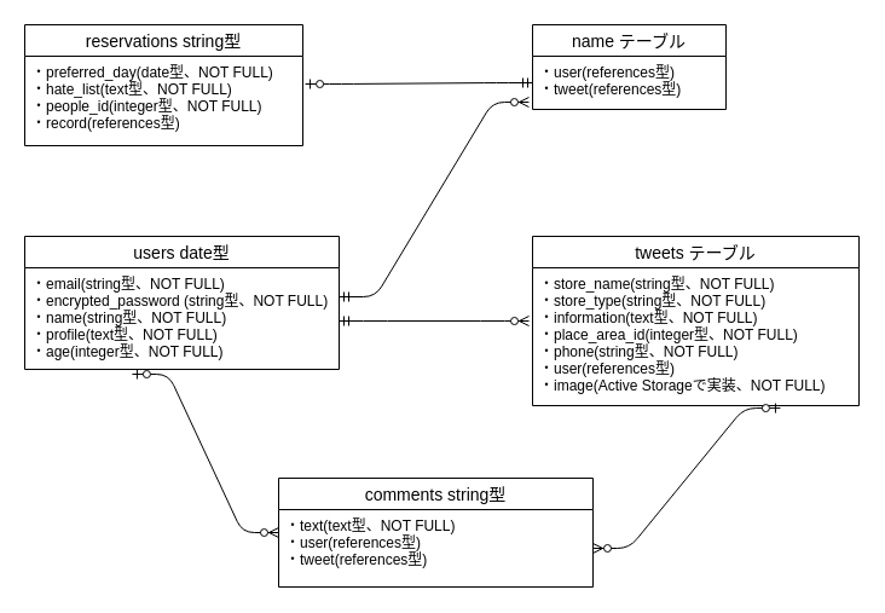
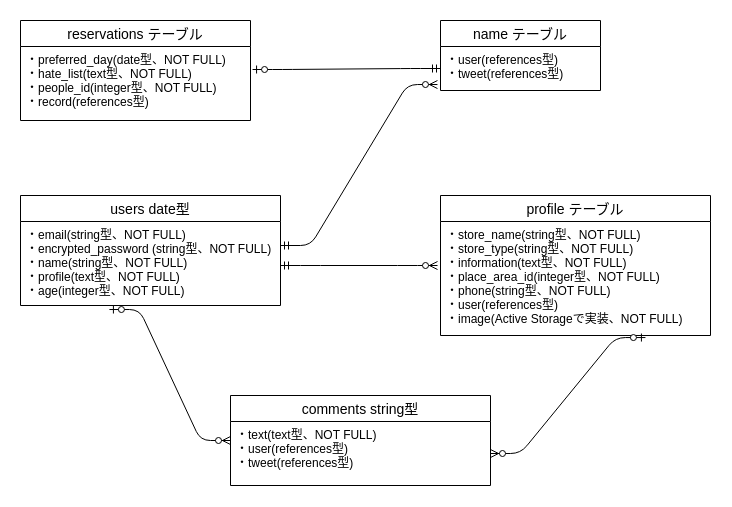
  <mxCell id="0" />
  <mxCell id="1" parent="0" />
- <mxCell id="2" value="tweets テーブル" style="swimlane;fontStyle=0;childLayout=stackLayout;horizontal=1;startSize=26;horizontalStack=0;resizeParent=1;resizeParentMax=0;resizeLast=0;collapsible=1;marginBottom=0;align=center;fontSize=14;" parent="1" vertex="1"><mxGeometry x="440" y="195" width="270" height="140" as="geometry" /></mxCell>
+ <mxCell id="2" value="profile テーブル" style="swimlane;fontStyle=0;childLayout=stackLayout;horizontal=1;startSize=26;horizontalStack=0;resizeParent=1;resizeParentMax=0;resizeLast=0;collapsible=1;marginBottom=0;align=center;fontSize=14;" parent="1" vertex="1"><mxGeometry x="440" y="195" width="270" height="140" as="geometry" /></mxCell>
  <mxCell id="3" value="・store_name(string型、NOT FULL)&#10;・store_type(string型、NOT FULL)&#10;・information(text型、NOT FULL)&#10;・place_area_id(integer型、NOT FULL)&#10;・phone(string型、NOT FULL)&#10;・user(references型)&#10;・image(Active Storageで実装、NOT FULL)" style="text;strokeColor=none;fillColor=none;spacingLeft=4;spacingRight=4;overflow=hidden;rotatable=0;points=[[0,0.5],[1,0.5]];portConstraint=eastwest;fontSize=12;" parent="2" vertex="1"><mxGeometry y="26" width="270" height="114" as="geometry" /></mxCell>
  <mxCell id="4" value="users date型" style="swimlane;fontStyle=0;childLayout=stackLayout;horizontal=1;startSize=26;horizontalStack=0;resizeParent=1;resizeParentMax=0;resizeLast=0;collapsible=1;marginBottom=0;align=center;fontSize=14;" parent="1" vertex="1"><mxGeometry x="20" y="195" width="260" height="110" as="geometry" /></mxCell>
  <mxCell id="5" value="・email(string型、NOT FULL)&#10;・encrypted_password (string型、NOT FULL)&#10;・name(string型、NOT FULL) &#10;・profile(text型、NOT FULL)&#10;・age(integer型、NOT FULL)" style="text;strokeColor=none;fillColor=none;spacingLeft=4;spacingRight=4;overflow=hidden;rotatable=0;points=[[0,0.5],[1,0.5]];portConstraint=eastwest;fontSize=12;" parent="4" vertex="1"><mxGeometry y="26" width="260" height="84" as="geometry" /></mxCell>
- <mxCell id="6" value="reservations string型" style="swimlane;fontStyle=0;childLayout=stackLayout;horizontal=1;startSize=26;horizontalStack=0;resizeParent=1;resizeParentMax=0;resizeLast=0;collapsible=1;marginBottom=0;align=center;fontSize=14;" parent="1" vertex="1"><mxGeometry x="20" y="20" width="230" height="100" as="geometry" /></mxCell>
+ <mxCell id="6" value="reservations テーブル" style="swimlane;fontStyle=0;childLayout=stackLayout;horizontal=1;startSize=26;horizontalStack=0;resizeParent=1;resizeParentMax=0;resizeLast=0;collapsible=1;marginBottom=0;align=center;fontSize=14;" parent="1" vertex="1"><mxGeometry x="20" y="20" width="230" height="100" as="geometry" /></mxCell>
  <mxCell id="7" value="・preferred_day(date型、NOT FULL)&#10;・hate_list(text型、NOT FULL)&#10;・people_id(integer型、NOT FULL)&#10;・record(references型)" style="text;strokeColor=none;fillColor=none;spacingLeft=4;spacingRight=4;overflow=hidden;rotatable=0;points=[[0,0.5],[1,0.5]];portConstraint=eastwest;fontSize=12;" parent="6" vertex="1"><mxGeometry y="26" width="230" height="74" as="geometry" /></mxCell>
  <mxCell id="8" value="name テーブル" style="swimlane;fontStyle=0;childLayout=stackLayout;horizontal=1;startSize=26;horizontalStack=0;resizeParent=1;resizeParentMax=0;resizeLast=0;collapsible=1;marginBottom=0;align=center;fontSize=14;" parent="1" vertex="1"><mxGeometry x="440" y="20" width="160" height="70" as="geometry" /></mxCell>
  <mxCell id="9" value="・user(references型)&#10;・tweet(references型)" style="text;strokeColor=none;fillColor=none;spacingLeft=4;spacingRight=4;overflow=hidden;rotatable=0;points=[[0,0.5],[1,0.5]];portConstraint=eastwest;fontSize=12;" parent="8" vertex="1"><mxGeometry y="26" width="160" height="44" as="geometry" /></mxCell>
  <mxCell id="10" value="comments string型" style="swimlane;fontStyle=0;childLayout=stackLayout;horizontal=1;startSize=26;horizontalStack=0;resizeParent=1;resizeParentMax=0;resizeLast=0;collapsible=1;marginBottom=0;align=center;fontSize=14;" parent="1" vertex="1"><mxGeometry x="230" y="395" width="260" height="90" as="geometry" /></mxCell>
  <mxCell id="11" value="・text(text型、NOT FULL)&#10;・user(references型)&#10;・tweet(references型)" style="text;strokeColor=none;fillColor=none;spacingLeft=4;spacingRight=4;overflow=hidden;rotatable=0;points=[[0,0.5],[1,0.5]];portConstraint=eastwest;fontSize=12;" parent="10" vertex="1"><mxGeometry y="26" width="260" height="64" as="geometry" /></mxCell>
  <mxCell id="12" value="" style="edgeStyle=entityRelationEdgeStyle;fontSize=12;html=1;endArrow=ERzeroToMany;startArrow=ERzeroToOne;exitX=0.342;exitY=1.048;exitDx=0;exitDy=0;exitPerimeter=0;" edge="1" parent="1" source="5"><mxGeometry width="100" height="100" relative="1" as="geometry"><mxPoint x="130" y="540" as="sourcePoint" /><mxPoint x="230" y="440" as="targetPoint" /></mxGeometry></mxCell>
  <mxCell id="13" value="" style="edgeStyle=entityRelationEdgeStyle;fontSize=12;html=1;endArrow=ERzeroToMany;startArrow=ERzeroToOne;exitX=0.759;exitY=1.018;exitDx=0;exitDy=0;exitPerimeter=0;" edge="1" parent="1" source="3" target="11"><mxGeometry width="100" height="100" relative="1" as="geometry"><mxPoint x="570" y="425" as="sourcePoint" /><mxPoint x="620" y="515" as="targetPoint" /></mxGeometry></mxCell>
  <mxCell id="14" value="" style="edgeStyle=entityRelationEdgeStyle;fontSize=12;html=1;endArrow=ERzeroToMany;startArrow=ERmandOne;entryX=-0.011;entryY=0.386;entryDx=0;entryDy=0;entryPerimeter=0;" edge="1" parent="1" target="3"><mxGeometry width="100" height="100" relative="1" as="geometry"><mxPoint x="280" y="265" as="sourcePoint" /><mxPoint x="380" y="165" as="targetPoint" /></mxGeometry></mxCell>
  <mxCell id="15" value="" style="edgeStyle=entityRelationEdgeStyle;fontSize=12;html=1;endArrow=ERzeroToMany;startArrow=ERmandOne;entryX=-0.019;entryY=0.864;entryDx=0;entryDy=0;entryPerimeter=0;" edge="1" parent="1" target="9"><mxGeometry width="100" height="100" relative="1" as="geometry"><mxPoint x="280" y="245" as="sourcePoint" /><mxPoint x="380" y="145" as="targetPoint" /></mxGeometry></mxCell>
  <mxCell id="16" value="" style="edgeStyle=entityRelationEdgeStyle;fontSize=12;html=1;endArrow=ERzeroToOne;startArrow=ERmandOne;entryX=1.009;entryY=0.311;entryDx=0;entryDy=0;entryPerimeter=0;exitX=0;exitY=0.5;exitDx=0;exitDy=0;" edge="1" parent="1" source="9" target="7"><mxGeometry width="100" height="100" relative="1" as="geometry"><mxPoint x="400" y="55" as="sourcePoint" /><mxPoint x="400" y="-10" as="targetPoint" /></mxGeometry></mxCell>
